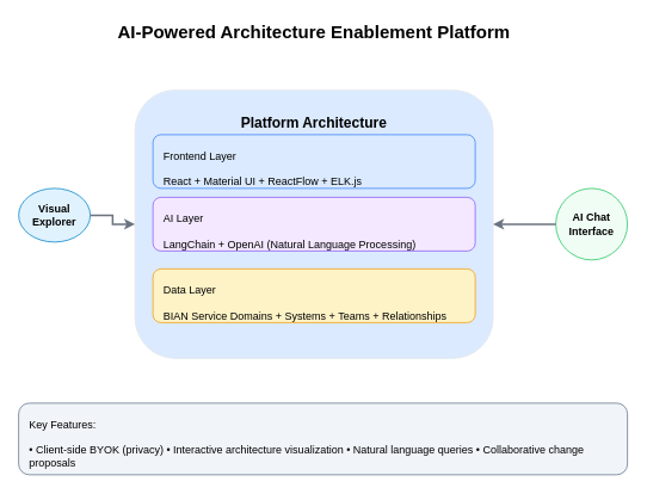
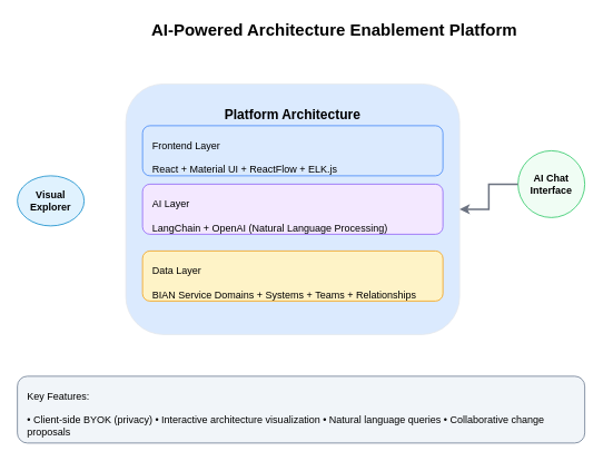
  <mxCell id="0" />
  <mxCell id="1" parent="0" />
- <mxCell id="2" value="AI-Powered Architecture Enablement Platform" style="text;html=1;strokeColor=none;fillColor=none;align=center;verticalAlign=middle;whiteSpace=wrap;rounded=0;fontSize=20;fontStyle=1;" parent="1" vertex="1"><mxGeometry x="110" y="20" width="480" height="30" as="geometry" /></mxCell>
+ <mxCell id="2" value="AI-Powered Architecture Enablement Platform" style="text;html=1;strokeColor=none;fillColor=none;align=center;verticalAlign=middle;whiteSpace=wrap;rounded=0;fontSize=20;fontStyle=1;" parent="1" vertex="1"><mxGeometry x="160" y="20" width="480" height="30" as="geometry" /></mxCell>
  <mxCell id="3" value="Platform Architecture" style="rounded=1;whiteSpace=wrap;html=1;fillColor=#dbeafe;strokeColor=#e5e7eb;align=center;verticalAlign=top;spacingTop=20;fontSize=16;fontStyle=1;" parent="1" vertex="1"><mxGeometry x="150" y="100" width="400" height="300" as="geometry" /></mxCell>
  <mxCell id="4" value="Frontend Layer&lt;br&gt;&lt;br&gt;React + Material UI + ReactFlow + ELK.js" style="rounded=1;whiteSpace=wrap;html=1;fillColor=#dbeafe;strokeColor=#3b82f6;align=left;verticalAlign=top;spacingLeft=10;spacingTop=10;fontSize=12;" parent="1" vertex="1"><mxGeometry x="170" y="150" width="360" height="60" as="geometry" /></mxCell>
  <mxCell id="5" value="AI Layer&lt;br&gt;&lt;br&gt;LangChain + OpenAI (Natural Language Processing)" style="rounded=1;whiteSpace=wrap;html=1;fillColor=#f3e8ff;strokeColor=#8b5cf6;align=left;verticalAlign=top;spacingLeft=10;spacingTop=10;fontSize=12;" parent="1" vertex="1"><mxGeometry x="170" y="220" width="360" height="60" as="geometry" /></mxCell>
  <mxCell id="6" value="Data Layer&lt;br&gt;&lt;br&gt;BIAN Service Domains + Systems + Teams + Relationships" style="rounded=1;whiteSpace=wrap;html=1;fillColor=#fef3c7;strokeColor=#f59e0b;align=left;verticalAlign=top;spacingLeft=10;spacingTop=10;fontSize=12;" parent="1" vertex="1"><mxGeometry x="170" y="300" width="360" height="60" as="geometry" /></mxCell>
  <mxCell id="7" value="Visual&lt;br&gt;Explorer" style="ellipse;whiteSpace=wrap;html=1;fillColor=#e0f2fe;strokeColor=#0284c7;fontSize=12;fontStyle=1;" parent="1" vertex="1"><mxGeometry x="20" y="210" width="80" height="60" as="geometry" /></mxCell>
- <mxCell id="8" value="AI Chat&lt;br&gt;Interface" style="ellipse;whiteSpace=wrap;html=1;fillColor=#f0fdf4;strokeColor=#22c55e;fontSize=12;fontStyle=1;" parent="1" vertex="1"><mxGeometry x="620" y="210" width="80" height="80" as="geometry" /></mxCell>
- <mxCell id="9" value="" style="edgeStyle=orthogonalEdgeStyle;rounded=0;orthogonalLoop=1;jettySize=auto;html=1;strokeWidth=2;strokeColor=#6b7280;" parent="1" source="7" target="3" edge="1"><mxGeometry relative="1" as="geometry" /></mxCell>
+ <mxCell id="8" value="AI Chat&lt;br&gt;Interface" style="ellipse;whiteSpace=wrap;html=1;fillColor=#f0fdf4;strokeColor=#22c55e;fontSize=12;fontStyle=1;" parent="1" vertex="1"><mxGeometry x="620" y="180" width="80" height="80" as="geometry" /></mxCell>
  <mxCell id="10" value="" style="edgeStyle=orthogonalEdgeStyle;rounded=0;orthogonalLoop=1;jettySize=auto;html=1;strokeWidth=2;strokeColor=#6b7280;" parent="1" source="8" target="3" edge="1"><mxGeometry relative="1" as="geometry" /></mxCell>
  <mxCell id="11" value="Key Features:&lt;br&gt;&lt;br&gt;• Client-side BYOK (privacy) • Interactive architecture visualization • Natural language queries • Collaborative change proposals" style="rounded=1;whiteSpace=wrap;html=1;fillColor=#f1f5f9;strokeColor=#64748b;align=left;verticalAlign=top;spacingLeft=10;spacingTop=10;fontSize=12;" parent="1" vertex="1"><mxGeometry x="20" y="450" width="680" height="80" as="geometry" /></mxCell>
